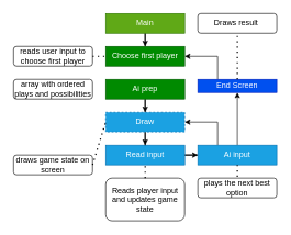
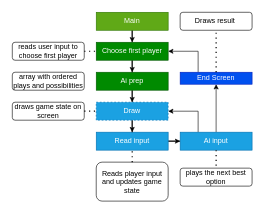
  <mxCell id="0" />
  <mxCell id="1" parent="0" />
  <mxCell id="2" style="edgeStyle=orthogonalEdgeStyle;rounded=0;orthogonalLoop=1;jettySize=auto;html=1;" parent="1" source="3" target="14" edge="1"><mxGeometry relative="1" as="geometry" /></mxCell>
  <mxCell id="3" value="Main" style="whiteSpace=wrap;html=1;fillColor=#60a917;strokeColor=#2D7600;fontColor=#ffffff;" parent="1" vertex="1"><mxGeometry x="160" y="20" width="120" height="30" as="geometry" /></mxCell>
  <mxCell id="4" style="edgeStyle=orthogonalEdgeStyle;rounded=0;orthogonalLoop=1;jettySize=auto;html=1;exitX=0.5;exitY=1;exitDx=0;exitDy=0;" parent="1" source="12" target="11" edge="1"><mxGeometry relative="1" as="geometry"><mxPoint x="225" y="200" as="sourcePoint" /></mxGeometry></mxCell>
  <mxCell id="5" style="edgeStyle=orthogonalEdgeStyle;rounded=0;orthogonalLoop=1;jettySize=auto;html=1;entryX=0;entryY=0.5;entryDx=0;entryDy=0;" parent="1" source="6" target="9" edge="1"><mxGeometry relative="1" as="geometry" /></mxCell>
  <mxCell id="6" value="Read input" style="whiteSpace=wrap;html=1;fillColor=#1ba1e2;strokeColor=#006EAF;fontColor=#ffffff;" parent="1" vertex="1"><mxGeometry x="160" y="220" width="120" height="30" as="geometry" /></mxCell>
  <mxCell id="7" style="edgeStyle=orthogonalEdgeStyle;rounded=0;orthogonalLoop=1;jettySize=auto;html=1;entryX=1;entryY=0.5;entryDx=0;entryDy=0;" parent="1" source="9" target="11" edge="1"><mxGeometry relative="1" as="geometry"><Array as="points"><mxPoint x="330" y="185" /></Array></mxGeometry></mxCell>
  <mxCell id="8" style="edgeStyle=orthogonalEdgeStyle;rounded=0;orthogonalLoop=1;jettySize=auto;html=1;entryX=0.5;entryY=1;entryDx=0;entryDy=0;" parent="1" source="9" target="16" edge="1"><mxGeometry relative="1" as="geometry"><Array as="points" /></mxGeometry></mxCell>
  <mxCell id="9" value="Ai input" style="whiteSpace=wrap;html=1;fillColor=#1ba1e2;strokeColor=#006EAF;fontColor=#ffffff;" parent="1" vertex="1"><mxGeometry x="300" y="220" width="120" height="30" as="geometry" /></mxCell>
  <mxCell id="10" style="edgeStyle=orthogonalEdgeStyle;rounded=0;orthogonalLoop=1;jettySize=auto;html=1;entryX=0.5;entryY=0;entryDx=0;entryDy=0;" parent="1" source="11" target="6" edge="1"><mxGeometry relative="1" as="geometry" /></mxCell>
  <mxCell id="11" value="Draw" style="whiteSpace=wrap;html=1;fillColor=#1ba1e2;strokeColor=#006EAF;fontColor=#ffffff;dashed=1;" parent="1" vertex="1"><mxGeometry x="160" y="170" width="120" height="30" as="geometry" /></mxCell>
  <mxCell id="12" value="Ai prep" style="whiteSpace=wrap;html=1;fillColor=#008a00;strokeColor=#005700;fontColor=#ffffff;" parent="1" vertex="1"><mxGeometry x="160" y="120" width="120" height="30" as="geometry" /></mxCell>
+ <mxCell id="13" style="edgeStyle=orthogonalEdgeStyle;rounded=0;orthogonalLoop=1;jettySize=auto;html=1;entryX=0.5;entryY=0;entryDx=0;entryDy=0;" parent="1" source="14" target="12" edge="1"><mxGeometry relative="1" as="geometry" /></mxCell>
  <mxCell id="14" value="Choose first player" style="whiteSpace=wrap;html=1;fillColor=#008a00;strokeColor=#005700;fontColor=#ffffff;" parent="1" vertex="1"><mxGeometry x="160" y="70" width="120" height="30" as="geometry" /></mxCell>
  <mxCell id="15" style="edgeStyle=orthogonalEdgeStyle;rounded=0;orthogonalLoop=1;jettySize=auto;html=1;entryX=1;entryY=0.5;entryDx=0;entryDy=0;" parent="1" source="16" target="14" edge="1"><mxGeometry relative="1" as="geometry"><Array as="points"><mxPoint x="330" y="85" /></Array></mxGeometry></mxCell>
  <mxCell id="16" value="End Screen" style="whiteSpace=wrap;html=1;fillColor=#0050ef;strokeColor=#001DBC;fontColor=#ffffff;" parent="1" vertex="1"><mxGeometry x="300" y="120" width="120" height="20" as="geometry" /></mxCell>
- <mxCell id="17" value="draws game state on screen" style="rounded=1;whiteSpace=wrap;html=1;" parent="1" vertex="1"><mxGeometry x="20" y="235" width="120" height="30" as="geometry" /></mxCell>
+ <mxCell id="17" value="draws game state on screen" style="rounded=1;whiteSpace=wrap;html=1;" parent="1" vertex="1"><mxGeometry x="20" y="170" width="120" height="30" as="geometry" /></mxCell>
  <mxCell id="18" value="Reads player input and updates game state" style="rounded=1;whiteSpace=wrap;html=1;" parent="1" vertex="1"><mxGeometry x="160" y="270" width="120" height="65" as="geometry" /></mxCell>
  <mxCell id="19" value="Draws result&amp;nbsp;" style="rounded=1;whiteSpace=wrap;html=1;" parent="1" vertex="1"><mxGeometry x="300" y="20" width="120" height="30" as="geometry" /></mxCell>
  <mxCell id="20" value="" style="endArrow=none;dashed=1;html=1;dashPattern=1 3;strokeWidth=2;rounded=0;exitX=0.5;exitY=0;exitDx=0;exitDy=0;entryX=0.5;entryY=1;entryDx=0;entryDy=0;" parent="1" source="18" target="6" edge="1"><mxGeometry width="50" height="50" relative="1" as="geometry"><mxPoint x="430" y="270" as="sourcePoint" /><mxPoint x="480" y="220" as="targetPoint" /></mxGeometry></mxCell>
  <mxCell id="21" value="" style="endArrow=none;dashed=1;html=1;dashPattern=1 3;strokeWidth=2;rounded=0;exitX=1;exitY=0.5;exitDx=0;exitDy=0;entryX=0;entryY=0.5;entryDx=0;entryDy=0;" parent="1" source="17" target="11" edge="1"><mxGeometry width="50" height="50" relative="1" as="geometry"><mxPoint x="430" y="270" as="sourcePoint" /><mxPoint x="480" y="220" as="targetPoint" /></mxGeometry></mxCell>
- <mxCell id="22" value="plays the next best option" style="rounded=1;whiteSpace=wrap;html=1;" parent="1" vertex="1"><mxGeometry x="300" y="270" width="120" height="30" as="geometry" /></mxCell>
+ <mxCell id="22" value="plays the next best option" style="rounded=1;whiteSpace=wrap;html=1;" parent="1" vertex="1"><mxGeometry x="300" y="280" width="120" height="30" as="geometry" /></mxCell>
  <mxCell id="23" value="" style="endArrow=none;dashed=1;html=1;dashPattern=1 3;strokeWidth=2;rounded=0;exitX=0.5;exitY=1;exitDx=0;exitDy=0;entryX=0.5;entryY=0;entryDx=0;entryDy=0;" parent="1" source="9" target="22" edge="1"><mxGeometry width="50" height="50" relative="1" as="geometry"><mxPoint x="430" y="260" as="sourcePoint" /><mxPoint x="480" y="210" as="targetPoint" /></mxGeometry></mxCell>
  <mxCell id="24" value="reads user input to choose first player" style="rounded=1;whiteSpace=wrap;html=1;" parent="1" vertex="1"><mxGeometry x="20" y="70" width="120" height="30" as="geometry" /></mxCell>
  <mxCell id="25" value="" style="endArrow=none;dashed=1;html=1;dashPattern=1 3;strokeWidth=2;rounded=0;entryX=0;entryY=0.5;entryDx=0;entryDy=0;exitX=1;exitY=0.5;exitDx=0;exitDy=0;" parent="1" source="24" target="14" edge="1"><mxGeometry width="50" height="50" relative="1" as="geometry"><mxPoint x="-20" y="110" as="sourcePoint" /><mxPoint x="30" y="60" as="targetPoint" /></mxGeometry></mxCell>
  <mxCell id="26" value="" style="endArrow=none;dashed=1;html=1;dashPattern=1 3;strokeWidth=2;rounded=0;exitX=0.5;exitY=0;exitDx=0;exitDy=0;entryX=0.5;entryY=1;entryDx=0;entryDy=0;" parent="1" source="16" target="19" edge="1"><mxGeometry width="50" height="50" relative="1" as="geometry"><mxPoint x="410" y="100" as="sourcePoint" /><mxPoint x="460" y="50" as="targetPoint" /></mxGeometry></mxCell>
  <mxCell id="27" value="array with ordered plays and possibilities" style="rounded=1;whiteSpace=wrap;html=1;" parent="1" vertex="1"><mxGeometry x="20" y="120" width="120" height="30" as="geometry" /></mxCell>
